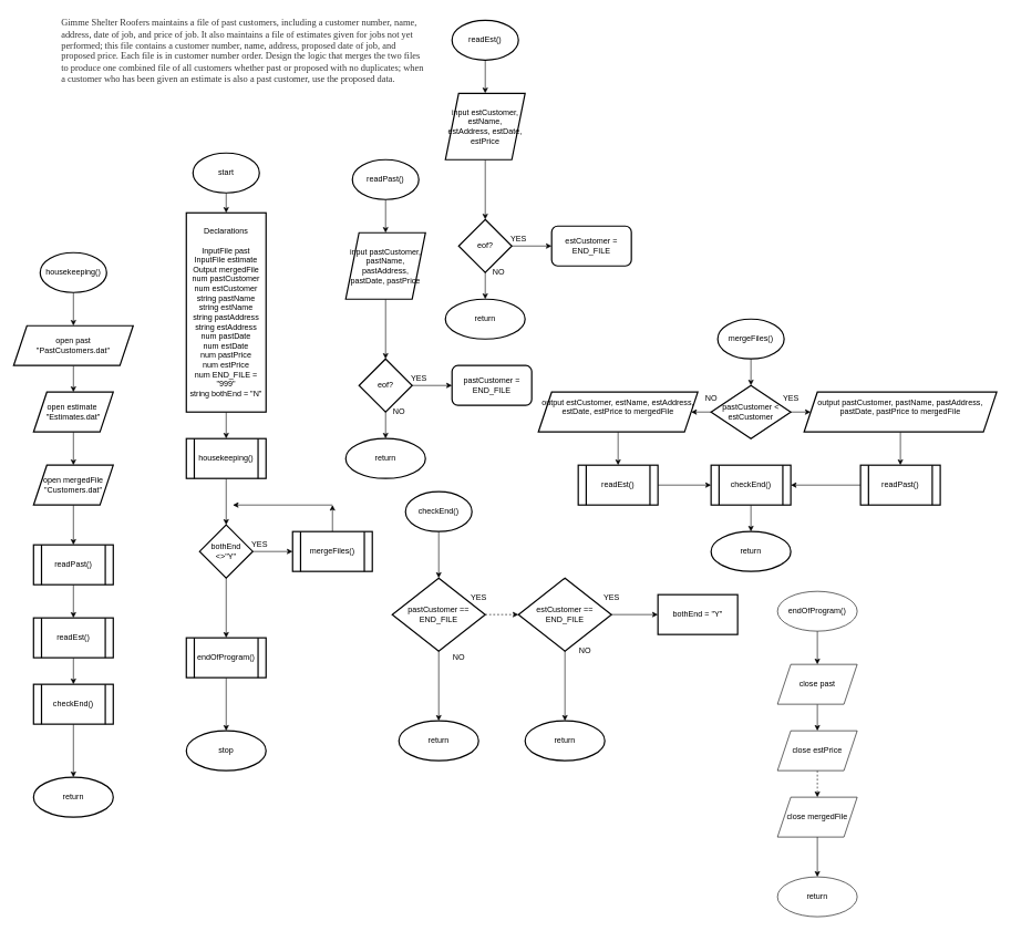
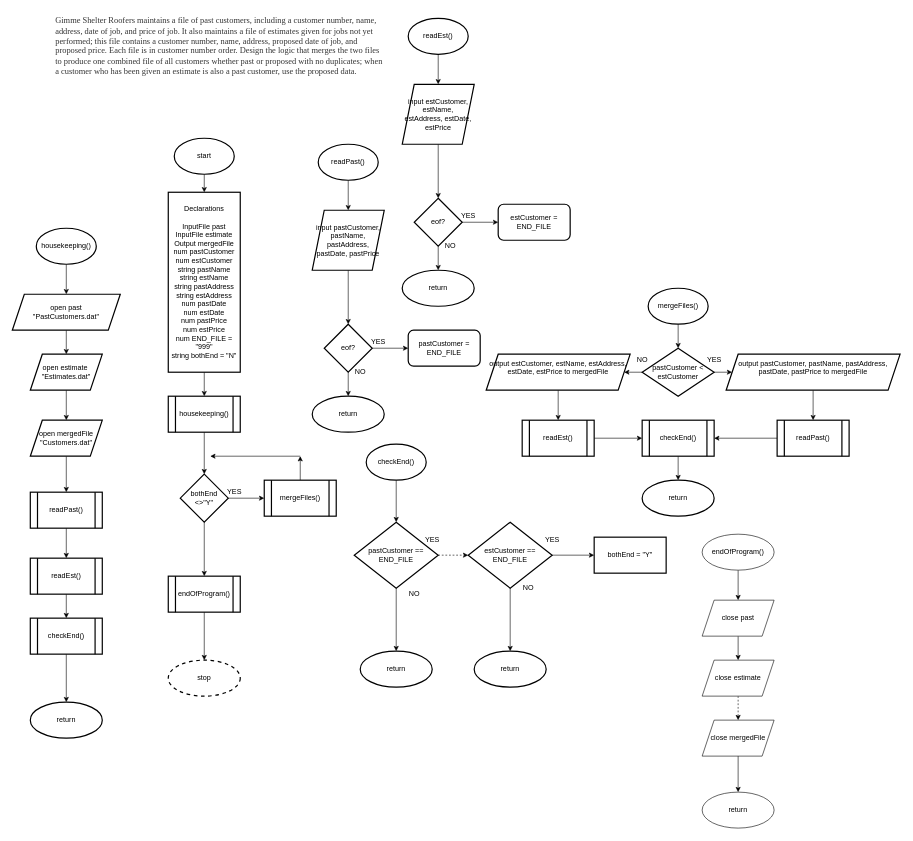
  <mxCell id="0" />
  <mxCell id="1" parent="0" />
  <mxCell id="2" value="&lt;span style=&quot;color: rgb(51, 51, 51); font-family: georgia, times, &amp;quot;times new roman&amp;quot;, serif; font-size: 14px; font-style: normal; font-weight: 400; letter-spacing: normal; text-indent: 0px; text-transform: none; word-spacing: 0px; background-color: rgb(255, 255, 255); display: inline; float: none;&quot;&gt;Gimme Shelter Roofers maintains a file of past customers, including a customer number, name, address, date of job, and price of job. It also maintains a file of estimates given for jobs not yet performed; this file contains a customer number, name, address, proposed date of job, and proposed price. Each file is in customer number order. Design the logic that merges the two files to produce one combined file of all customers whether past or proposed with no duplicates; when a customer who has been given an estimate is also a past customer, use the proposed data.&lt;/span&gt;" style="text;whiteSpace=wrap;html=1;" vertex="1" parent="1"><mxGeometry x="90" y="20" width="550" height="120" as="geometry" /></mxCell>
  <mxCell id="3" value="" style="edgeStyle=none;html=1;" edge="1" parent="1" source="4" target="6"><mxGeometry relative="1" as="geometry" /></mxCell>
  <mxCell id="4" value="start" style="strokeWidth=2;html=1;shape=mxgraph.flowchart.start_1;whiteSpace=wrap;" vertex="1" parent="1"><mxGeometry x="290" y="230" width="100" height="60" as="geometry" /></mxCell>
  <mxCell id="5" value="" style="edgeStyle=none;html=1;" edge="1" parent="1" source="6" target="8"><mxGeometry relative="1" as="geometry" /></mxCell>
  <mxCell id="6" value="Declarations&lt;br&gt;&lt;br&gt;InputFile past&lt;br&gt;InputFile estimate&lt;br&gt;Output mergedFile&lt;br&gt;num pastCustomer&lt;br&gt;num estCustomer&lt;br&gt;string pastName&lt;br&gt;string estName&lt;br&gt;string pastAddress&lt;br&gt;string estAddress&lt;br&gt;num pastDate&lt;br&gt;num estDate&lt;br&gt;num pastPrice&lt;br&gt;num estPrice&lt;br&gt;num END_FILE = &quot;999&quot;&lt;br&gt;string bothEnd = &quot;N&quot;" style="whiteSpace=wrap;html=1;strokeWidth=2;" vertex="1" parent="1"><mxGeometry x="280" y="320" width="120" height="300" as="geometry" /></mxCell>
  <mxCell id="7" value="" style="edgeStyle=none;html=1;" edge="1" parent="1" source="8" target="11"><mxGeometry relative="1" as="geometry" /></mxCell>
  <mxCell id="8" value="housekeeping()" style="shape=process;whiteSpace=wrap;html=1;backgroundOutline=1;strokeWidth=2;" vertex="1" parent="1"><mxGeometry x="280" y="660" width="120" height="60" as="geometry" /></mxCell>
  <mxCell id="9" value="" style="edgeStyle=none;html=1;" edge="1" parent="1" source="11" target="13"><mxGeometry relative="1" as="geometry" /></mxCell>
  <mxCell id="10" value="" style="edgeStyle=none;html=1;" edge="1" parent="1" source="11" target="17"><mxGeometry relative="1" as="geometry" /></mxCell>
  <mxCell id="11" value="bothEnd &amp;lt;&amp;gt;&quot;Y&quot;" style="rhombus;whiteSpace=wrap;html=1;strokeWidth=2;" vertex="1" parent="1"><mxGeometry x="300" y="790" width="80" height="80" as="geometry" /></mxCell>
  <mxCell id="12" style="edgeStyle=none;html=1;exitX=0.5;exitY=0;exitDx=0;exitDy=0;" edge="1" parent="1" source="13"><mxGeometry relative="1" as="geometry"><mxPoint x="500" y="760" as="targetPoint" /></mxGeometry></mxCell>
  <mxCell id="13" value="mergeFiles()" style="shape=process;whiteSpace=wrap;html=1;backgroundOutline=1;strokeWidth=2;" vertex="1" parent="1"><mxGeometry x="440" y="800" width="120" height="60" as="geometry" /></mxCell>
  <mxCell id="14" value="" style="endArrow=classic;html=1;" edge="1" parent="1"><mxGeometry width="50" height="50" relative="1" as="geometry"><mxPoint x="500" y="760" as="sourcePoint" /><mxPoint x="350" y="760" as="targetPoint" /></mxGeometry></mxCell>
  <mxCell id="15" value="YES" style="text;html=1;align=center;verticalAlign=middle;resizable=0;points=[];autosize=1;strokeColor=none;fillColor=none;" vertex="1" parent="1"><mxGeometry x="370" y="810" width="40" height="20" as="geometry" /></mxCell>
  <mxCell id="16" value="" style="edgeStyle=none;html=1;" edge="1" parent="1" source="17" target="18"><mxGeometry relative="1" as="geometry" /></mxCell>
  <mxCell id="17" value="endOfProgram()" style="shape=process;whiteSpace=wrap;html=1;backgroundOutline=1;strokeWidth=2;" vertex="1" parent="1"><mxGeometry x="280" y="960" width="120" height="60" as="geometry" /></mxCell>
- <mxCell id="18" value="stop" style="ellipse;whiteSpace=wrap;html=1;strokeWidth=2;" vertex="1" parent="1"><mxGeometry x="280" y="1100" width="120" height="60" as="geometry" /></mxCell>
+ <mxCell id="18" value="stop" style="ellipse;whiteSpace=wrap;html=1;strokeWidth=2;dashed=1;" vertex="1" parent="1"><mxGeometry x="280" y="1100" width="120" height="60" as="geometry" /></mxCell>
  <mxCell id="19" value="" style="edgeStyle=none;html=1;" edge="1" parent="1" source="20"><mxGeometry relative="1" as="geometry"><mxPoint x="110" y="490" as="targetPoint" /></mxGeometry></mxCell>
  <mxCell id="20" value="housekeeping()" style="strokeWidth=2;html=1;shape=mxgraph.flowchart.start_1;whiteSpace=wrap;" vertex="1" parent="1"><mxGeometry x="60" y="380" width="100" height="60" as="geometry" /></mxCell>
  <mxCell id="21" value="" style="edgeStyle=none;html=1;" edge="1" parent="1" target="23"><mxGeometry relative="1" as="geometry"><mxPoint x="110" y="550" as="sourcePoint" /></mxGeometry></mxCell>
  <mxCell id="22" value="" style="edgeStyle=none;html=1;" edge="1" parent="1" source="23" target="25"><mxGeometry relative="1" as="geometry" /></mxCell>
  <mxCell id="23" value="open estimate&amp;nbsp;&lt;br&gt;&quot;Estimates.dat&quot;" style="shape=parallelogram;perimeter=parallelogramPerimeter;whiteSpace=wrap;html=1;fixedSize=1;strokeWidth=2;" vertex="1" parent="1"><mxGeometry y="590" width="120" height="60" as="geometry" x="50" /></mxCell>
  <mxCell id="24" value="" style="edgeStyle=none;html=1;" edge="1" parent="1" source="25" target="27"><mxGeometry relative="1" as="geometry" /></mxCell>
  <mxCell id="25" value="open mergedFile&lt;br&gt;&quot;Customers.dat&quot;" style="shape=parallelogram;perimeter=parallelogramPerimeter;whiteSpace=wrap;html=1;fixedSize=1;strokeWidth=2;" vertex="1" parent="1"><mxGeometry y="700" width="120" height="60" as="geometry" x="50" /></mxCell>
  <mxCell id="26" value="" style="edgeStyle=none;html=1;" edge="1" parent="1" source="27" target="29"><mxGeometry relative="1" as="geometry" /></mxCell>
  <mxCell id="27" value="readPast()" style="shape=process;whiteSpace=wrap;html=1;backgroundOutline=1;strokeWidth=2;" vertex="1" parent="1"><mxGeometry y="820" width="120" height="60" as="geometry" x="50" /></mxCell>
  <mxCell id="28" value="" style="edgeStyle=none;html=1;" edge="1" parent="1" source="29" target="31"><mxGeometry relative="1" as="geometry" /></mxCell>
  <mxCell id="29" value="readEst()" style="shape=process;whiteSpace=wrap;html=1;backgroundOutline=1;strokeWidth=2;" vertex="1" parent="1"><mxGeometry y="930" width="120" height="60" as="geometry" x="50" /></mxCell>
  <mxCell id="30" value="" style="edgeStyle=none;html=1;" edge="1" parent="1" source="31" target="32"><mxGeometry relative="1" as="geometry" /></mxCell>
  <mxCell id="31" value="checkEnd()" style="shape=process;whiteSpace=wrap;html=1;backgroundOutline=1;strokeWidth=2;" vertex="1" parent="1"><mxGeometry y="1030" width="120" height="60" as="geometry" x="50" /></mxCell>
  <mxCell id="32" value="return" style="ellipse;whiteSpace=wrap;html=1;strokeWidth=2;" vertex="1" parent="1"><mxGeometry y="1170" width="120" height="60" as="geometry" x="50" /></mxCell>
  <mxCell id="33" value="" style="edgeStyle=none;html=1;" edge="1" parent="1" source="34" target="36"><mxGeometry relative="1" as="geometry" /></mxCell>
  <mxCell id="34" value="readPast()" style="strokeWidth=2;html=1;shape=mxgraph.flowchart.start_1;whiteSpace=wrap;" vertex="1" parent="1"><mxGeometry x="530" y="240" width="100" height="60" as="geometry" /></mxCell>
  <mxCell id="35" value="" style="edgeStyle=none;html=1;" edge="1" parent="1" source="36" target="39"><mxGeometry relative="1" as="geometry" /></mxCell>
  <mxCell id="36" value="input pastCustomer, pastName, pastAddress, pastDate, pastPrice" style="shape=parallelogram;perimeter=parallelogramPerimeter;whiteSpace=wrap;html=1;fixedSize=1;strokeWidth=2;" vertex="1" parent="1"><mxGeometry x="520" y="350" width="120" height="100" as="geometry" /></mxCell>
  <mxCell id="37" value="" style="edgeStyle=none;html=1;" edge="1" parent="1" source="39" target="40"><mxGeometry relative="1" as="geometry" /></mxCell>
  <mxCell id="38" value="" style="edgeStyle=none;html=1;" edge="1" parent="1" source="39" target="42"><mxGeometry relative="1" as="geometry" /></mxCell>
  <mxCell id="39" value="eof?" style="rhombus;whiteSpace=wrap;html=1;strokeWidth=2;" vertex="1" parent="1"><mxGeometry x="540" y="540" width="80" height="80" as="geometry" /></mxCell>
  <mxCell id="40" value="pastCustomer = END_FILE" style="whiteSpace=wrap;html=1;strokeWidth=2;rounded=1;" vertex="1" parent="1"><mxGeometry x="680" y="550" width="120" height="60" as="geometry" /></mxCell>
  <mxCell id="41" value="YES" style="text;html=1;align=center;verticalAlign=middle;resizable=0;points=[];autosize=1;strokeColor=none;fillColor=none;" vertex="1" parent="1"><mxGeometry x="610" y="560" width="40" height="20" as="geometry" /></mxCell>
  <mxCell id="42" value="return" style="ellipse;whiteSpace=wrap;html=1;strokeWidth=2;" vertex="1" parent="1"><mxGeometry x="520" y="660" width="120" height="60" as="geometry" /></mxCell>
  <mxCell id="43" value="NO" style="text;html=1;align=center;verticalAlign=middle;resizable=0;points=[];autosize=1;strokeColor=none;fillColor=none;" vertex="1" parent="1"><mxGeometry x="585" y="610" width="30" height="20" as="geometry" /></mxCell>
  <mxCell id="44" value="" style="edgeStyle=none;html=1;" edge="1" parent="1" source="45" target="47"><mxGeometry relative="1" as="geometry" /></mxCell>
  <mxCell id="45" value="readEst()" style="strokeWidth=2;html=1;shape=mxgraph.flowchart.start_1;whiteSpace=wrap;" vertex="1" parent="1"><mxGeometry x="680" y="30" width="100" height="60" as="geometry" /></mxCell>
  <mxCell id="46" value="" style="edgeStyle=none;html=1;" edge="1" parent="1" source="47" target="50"><mxGeometry relative="1" as="geometry" /></mxCell>
  <mxCell id="47" value="input estCustomer, estName, estAddress, estDate, estPrice" style="shape=parallelogram;perimeter=parallelogramPerimeter;whiteSpace=wrap;html=1;fixedSize=1;strokeWidth=2;" vertex="1" parent="1"><mxGeometry x="670" y="140" width="120" height="100" as="geometry" /></mxCell>
  <mxCell id="48" value="" style="edgeStyle=none;html=1;" edge="1" parent="1" source="50" target="51"><mxGeometry relative="1" as="geometry" /></mxCell>
  <mxCell id="49" value="" style="edgeStyle=none;html=1;" edge="1" parent="1" source="50" target="53"><mxGeometry relative="1" as="geometry" /></mxCell>
  <mxCell id="50" value="eof?" style="rhombus;whiteSpace=wrap;html=1;strokeWidth=2;" vertex="1" parent="1"><mxGeometry x="690" y="330" width="80" height="80" as="geometry" /></mxCell>
  <mxCell id="51" value="estCustomer = END_FILE" style="whiteSpace=wrap;html=1;strokeWidth=2;rounded=1;" vertex="1" parent="1"><mxGeometry x="830" y="340" width="120" height="60" as="geometry" /></mxCell>
  <mxCell id="52" value="YES" style="text;html=1;align=center;verticalAlign=middle;resizable=0;points=[];autosize=1;strokeColor=none;fillColor=none;" vertex="1" parent="1"><mxGeometry x="760" y="350" width="40" height="20" as="geometry" /></mxCell>
  <mxCell id="53" value="return" style="ellipse;whiteSpace=wrap;html=1;strokeWidth=2;" vertex="1" parent="1"><mxGeometry x="670" y="450" width="120" height="60" as="geometry" /></mxCell>
  <mxCell id="54" value="NO" style="text;html=1;align=center;verticalAlign=middle;resizable=0;points=[];autosize=1;strokeColor=none;fillColor=none;" vertex="1" parent="1"><mxGeometry x="735" y="400" width="30" height="20" as="geometry" /></mxCell>
  <mxCell id="55" value="" style="edgeStyle=none;html=1;" edge="1" parent="1" source="56" target="59"><mxGeometry relative="1" as="geometry" /></mxCell>
  <mxCell id="56" value="checkEnd()" style="strokeWidth=2;html=1;shape=mxgraph.flowchart.start_1;whiteSpace=wrap;" vertex="1" parent="1"><mxGeometry x="610" y="740" width="100" height="60" as="geometry" /></mxCell>
  <mxCell id="57" value="" style="edgeStyle=none;html=1;dashed=1;" edge="1" parent="1" source="59" target="62"><mxGeometry relative="1" as="geometry" /></mxCell>
  <mxCell id="58" value="" style="edgeStyle=none;html=1;" edge="1" parent="1" source="59" target="66"><mxGeometry relative="1" as="geometry" /></mxCell>
  <mxCell id="59" value="pastCustomer == END_FILE" style="rhombus;whiteSpace=wrap;html=1;strokeWidth=2;" vertex="1" parent="1"><mxGeometry x="590" y="870" width="140" height="110" as="geometry" /></mxCell>
  <mxCell id="60" value="" style="edgeStyle=none;html=1;" edge="1" parent="1" source="62" target="64"><mxGeometry relative="1" as="geometry" /></mxCell>
  <mxCell id="61" value="" style="edgeStyle=none;html=1;" edge="1" parent="1" source="62" target="67"><mxGeometry relative="1" as="geometry" /></mxCell>
  <mxCell id="62" value="estCustomer == END_FILE" style="rhombus;whiteSpace=wrap;html=1;strokeWidth=2;" vertex="1" parent="1"><mxGeometry x="780" y="870" width="140" height="110" as="geometry" /></mxCell>
  <mxCell id="63" value="YES" style="text;html=1;align=center;verticalAlign=middle;resizable=0;points=[];autosize=1;strokeColor=none;fillColor=none;" vertex="1" parent="1"><mxGeometry x="700" y="890" width="40" height="20" as="geometry" /></mxCell>
  <mxCell id="64" value="bothEnd = &quot;Y&quot;" style="whiteSpace=wrap;html=1;strokeWidth=2;" vertex="1" parent="1"><mxGeometry x="990" y="895" width="120" height="60" as="geometry" /></mxCell>
  <mxCell id="65" value="YES" style="text;html=1;align=center;verticalAlign=middle;resizable=0;points=[];autosize=1;strokeColor=none;fillColor=none;" vertex="1" parent="1"><mxGeometry x="900" y="890" width="40" height="20" as="geometry" /></mxCell>
  <mxCell id="66" value="return" style="ellipse;whiteSpace=wrap;html=1;strokeWidth=2;" vertex="1" parent="1"><mxGeometry x="600" y="1085" width="120" height="60" as="geometry" /></mxCell>
  <mxCell id="67" value="return" style="ellipse;whiteSpace=wrap;html=1;strokeWidth=2;" vertex="1" parent="1"><mxGeometry x="790" y="1085" width="120" height="60" as="geometry" /></mxCell>
  <mxCell id="68" value="NO" style="text;html=1;align=center;verticalAlign=middle;resizable=0;points=[];autosize=1;strokeColor=none;fillColor=none;" vertex="1" parent="1"><mxGeometry x="675" y="980" width="30" height="20" as="geometry" /></mxCell>
  <mxCell id="69" value="NO" style="text;html=1;align=center;verticalAlign=middle;resizable=0;points=[];autosize=1;strokeColor=none;fillColor=none;" vertex="1" parent="1"><mxGeometry x="865" y="970" width="30" height="20" as="geometry" /></mxCell>
  <mxCell id="70" value="mergeFiles()" style="strokeWidth=2;html=1;shape=mxgraph.flowchart.start_1;whiteSpace=wrap;" vertex="1" parent="1"><mxGeometry x="1080" y="480" width="100" height="60" as="geometry" /></mxCell>
  <mxCell id="71" value="" style="edgeStyle=none;html=1;" edge="1" parent="1" source="73" target="75"><mxGeometry relative="1" as="geometry" /></mxCell>
  <mxCell id="72" value="" style="edgeStyle=none;html=1;" edge="1" parent="1" source="73" target="77"><mxGeometry relative="1" as="geometry" /></mxCell>
  <mxCell id="73" value="pastCustomer &amp;lt; estCustomer" style="rhombus;whiteSpace=wrap;html=1;strokeWidth=2;" vertex="1" parent="1"><mxGeometry x="1070" y="580" width="120" height="80" as="geometry" /></mxCell>
  <mxCell id="74" value="" style="edgeStyle=none;html=1;" edge="1" parent="1" source="75" target="83"><mxGeometry relative="1" as="geometry" /></mxCell>
  <mxCell id="75" value="&lt;span&gt;output estCustomer, estName, estAddress, estDate, estPrice to mergedFile&lt;/span&gt;&lt;br&gt;&lt;span&gt;&amp;nbsp;&lt;/span&gt;" style="shape=parallelogram;perimeter=parallelogramPerimeter;whiteSpace=wrap;html=1;fixedSize=1;strokeWidth=2;" vertex="1" parent="1"><mxGeometry x="810" y="590" width="240" height="60" as="geometry" /></mxCell>
  <mxCell id="76" value="" style="edgeStyle=none;html=1;" edge="1" parent="1" source="77" target="79"><mxGeometry relative="1" as="geometry" /></mxCell>
  <mxCell id="77" value="output pastCustomer, pastName, pastAddress, pastDate, pastPrice to mergedFile&lt;br&gt;&amp;nbsp;" style="shape=parallelogram;perimeter=parallelogramPerimeter;whiteSpace=wrap;html=1;fixedSize=1;strokeWidth=2;" vertex="1" parent="1"><mxGeometry x="1210" y="590" width="290" height="60" as="geometry" /></mxCell>
  <mxCell id="78" value="" style="edgeStyle=none;html=1;" edge="1" parent="1" source="79" target="85"><mxGeometry relative="1" as="geometry" /></mxCell>
  <mxCell id="79" value="readPast()" style="shape=process;whiteSpace=wrap;html=1;backgroundOutline=1;strokeWidth=2;" vertex="1" parent="1"><mxGeometry x="1295" y="700" width="120" height="60" as="geometry" /></mxCell>
  <mxCell id="80" value="YES" style="text;html=1;align=center;verticalAlign=middle;resizable=0;points=[];autosize=1;strokeColor=none;fillColor=none;" vertex="1" parent="1"><mxGeometry x="1170" y="590" width="40" height="20" as="geometry" /></mxCell>
  <mxCell id="81" value="NO" style="text;html=1;align=center;verticalAlign=middle;resizable=0;points=[];autosize=1;strokeColor=none;fillColor=none;" vertex="1" parent="1"><mxGeometry x="1055" y="590" width="30" height="20" as="geometry" /></mxCell>
  <mxCell id="82" value="" style="edgeStyle=none;html=1;" edge="1" parent="1" source="83" target="85"><mxGeometry relative="1" as="geometry" /></mxCell>
  <mxCell id="83" value="readEst()" style="shape=process;whiteSpace=wrap;html=1;backgroundOutline=1;strokeWidth=2;" vertex="1" parent="1"><mxGeometry x="870" y="700" width="120" height="60" as="geometry" /></mxCell>
  <mxCell id="84" value="" style="edgeStyle=none;html=1;" edge="1" parent="1" source="85" target="86"><mxGeometry relative="1" as="geometry" /></mxCell>
  <mxCell id="85" value="checkEnd()" style="shape=process;whiteSpace=wrap;html=1;backgroundOutline=1;strokeWidth=2;" vertex="1" parent="1"><mxGeometry x="1070" y="700" width="120" height="60" as="geometry" /></mxCell>
  <mxCell id="86" value="return" style="ellipse;whiteSpace=wrap;html=1;strokeWidth=2;" vertex="1" parent="1"><mxGeometry x="1070" y="800" width="120" height="60" as="geometry" /></mxCell>
  <mxCell id="87" value="" style="edgeStyle=none;html=1;" edge="1" parent="1" source="88" target="90"><mxGeometry relative="1" as="geometry" /></mxCell>
  <mxCell id="88" value="endOfProgram()" style="ellipse;whiteSpace=wrap;html=1;" vertex="1" parent="1"><mxGeometry x="1170" y="890" width="120" height="60" as="geometry" /></mxCell>
  <mxCell id="89" value="" style="edgeStyle=none;html=1;" edge="1" parent="1" source="90" target="92"><mxGeometry relative="1" as="geometry" /></mxCell>
  <mxCell id="90" value="close past" style="shape=parallelogram;perimeter=parallelogramPerimeter;whiteSpace=wrap;html=1;fixedSize=1;" vertex="1" parent="1"><mxGeometry x="1170" y="1000" width="120" height="60" as="geometry" /></mxCell>
  <mxCell id="91" value="" style="edgeStyle=none;html=1;dashed=1;" edge="1" parent="1" source="92" target="94"><mxGeometry relative="1" as="geometry" /></mxCell>
- <mxCell id="92" value="close estPrice" style="shape=parallelogram;perimeter=parallelogramPerimeter;whiteSpace=wrap;html=1;fixedSize=1;" vertex="1" parent="1"><mxGeometry x="1170" y="1100" width="120" height="60" as="geometry" /></mxCell>
+ <mxCell id="92" value="close estimate" style="shape=parallelogram;perimeter=parallelogramPerimeter;whiteSpace=wrap;html=1;fixedSize=1;" vertex="1" parent="1"><mxGeometry x="1170" y="1100" width="120" height="60" as="geometry" /></mxCell>
  <mxCell id="93" value="" style="edgeStyle=none;html=1;" edge="1" parent="1" source="94" target="95"><mxGeometry relative="1" as="geometry" /></mxCell>
  <mxCell id="94" value="close mergedFile" style="shape=parallelogram;perimeter=parallelogramPerimeter;whiteSpace=wrap;html=1;fixedSize=1;" vertex="1" parent="1"><mxGeometry x="1170" y="1200" width="120" height="60" as="geometry" /></mxCell>
  <mxCell id="95" value="return" style="ellipse;whiteSpace=wrap;html=1;" vertex="1" parent="1"><mxGeometry x="1170" y="1320" width="120" height="60" as="geometry" /></mxCell>
  <mxCell id="96" value="open past&lt;br&gt;&quot;PastCustomers.dat&quot;" style="shape=parallelogram;perimeter=parallelogramPerimeter;whiteSpace=wrap;html=1;fixedSize=1;strokeWidth=2;" vertex="1" parent="1"><mxGeometry x="20" y="490" width="180" height="60" as="geometry" /></mxCell>
  <mxCell id="97" value="" style="edgeStyle=none;html=1;" edge="1" parent="1" target="73"><mxGeometry relative="1" as="geometry"><mxPoint x="1130" y="540" as="sourcePoint" /></mxGeometry></mxCell>
